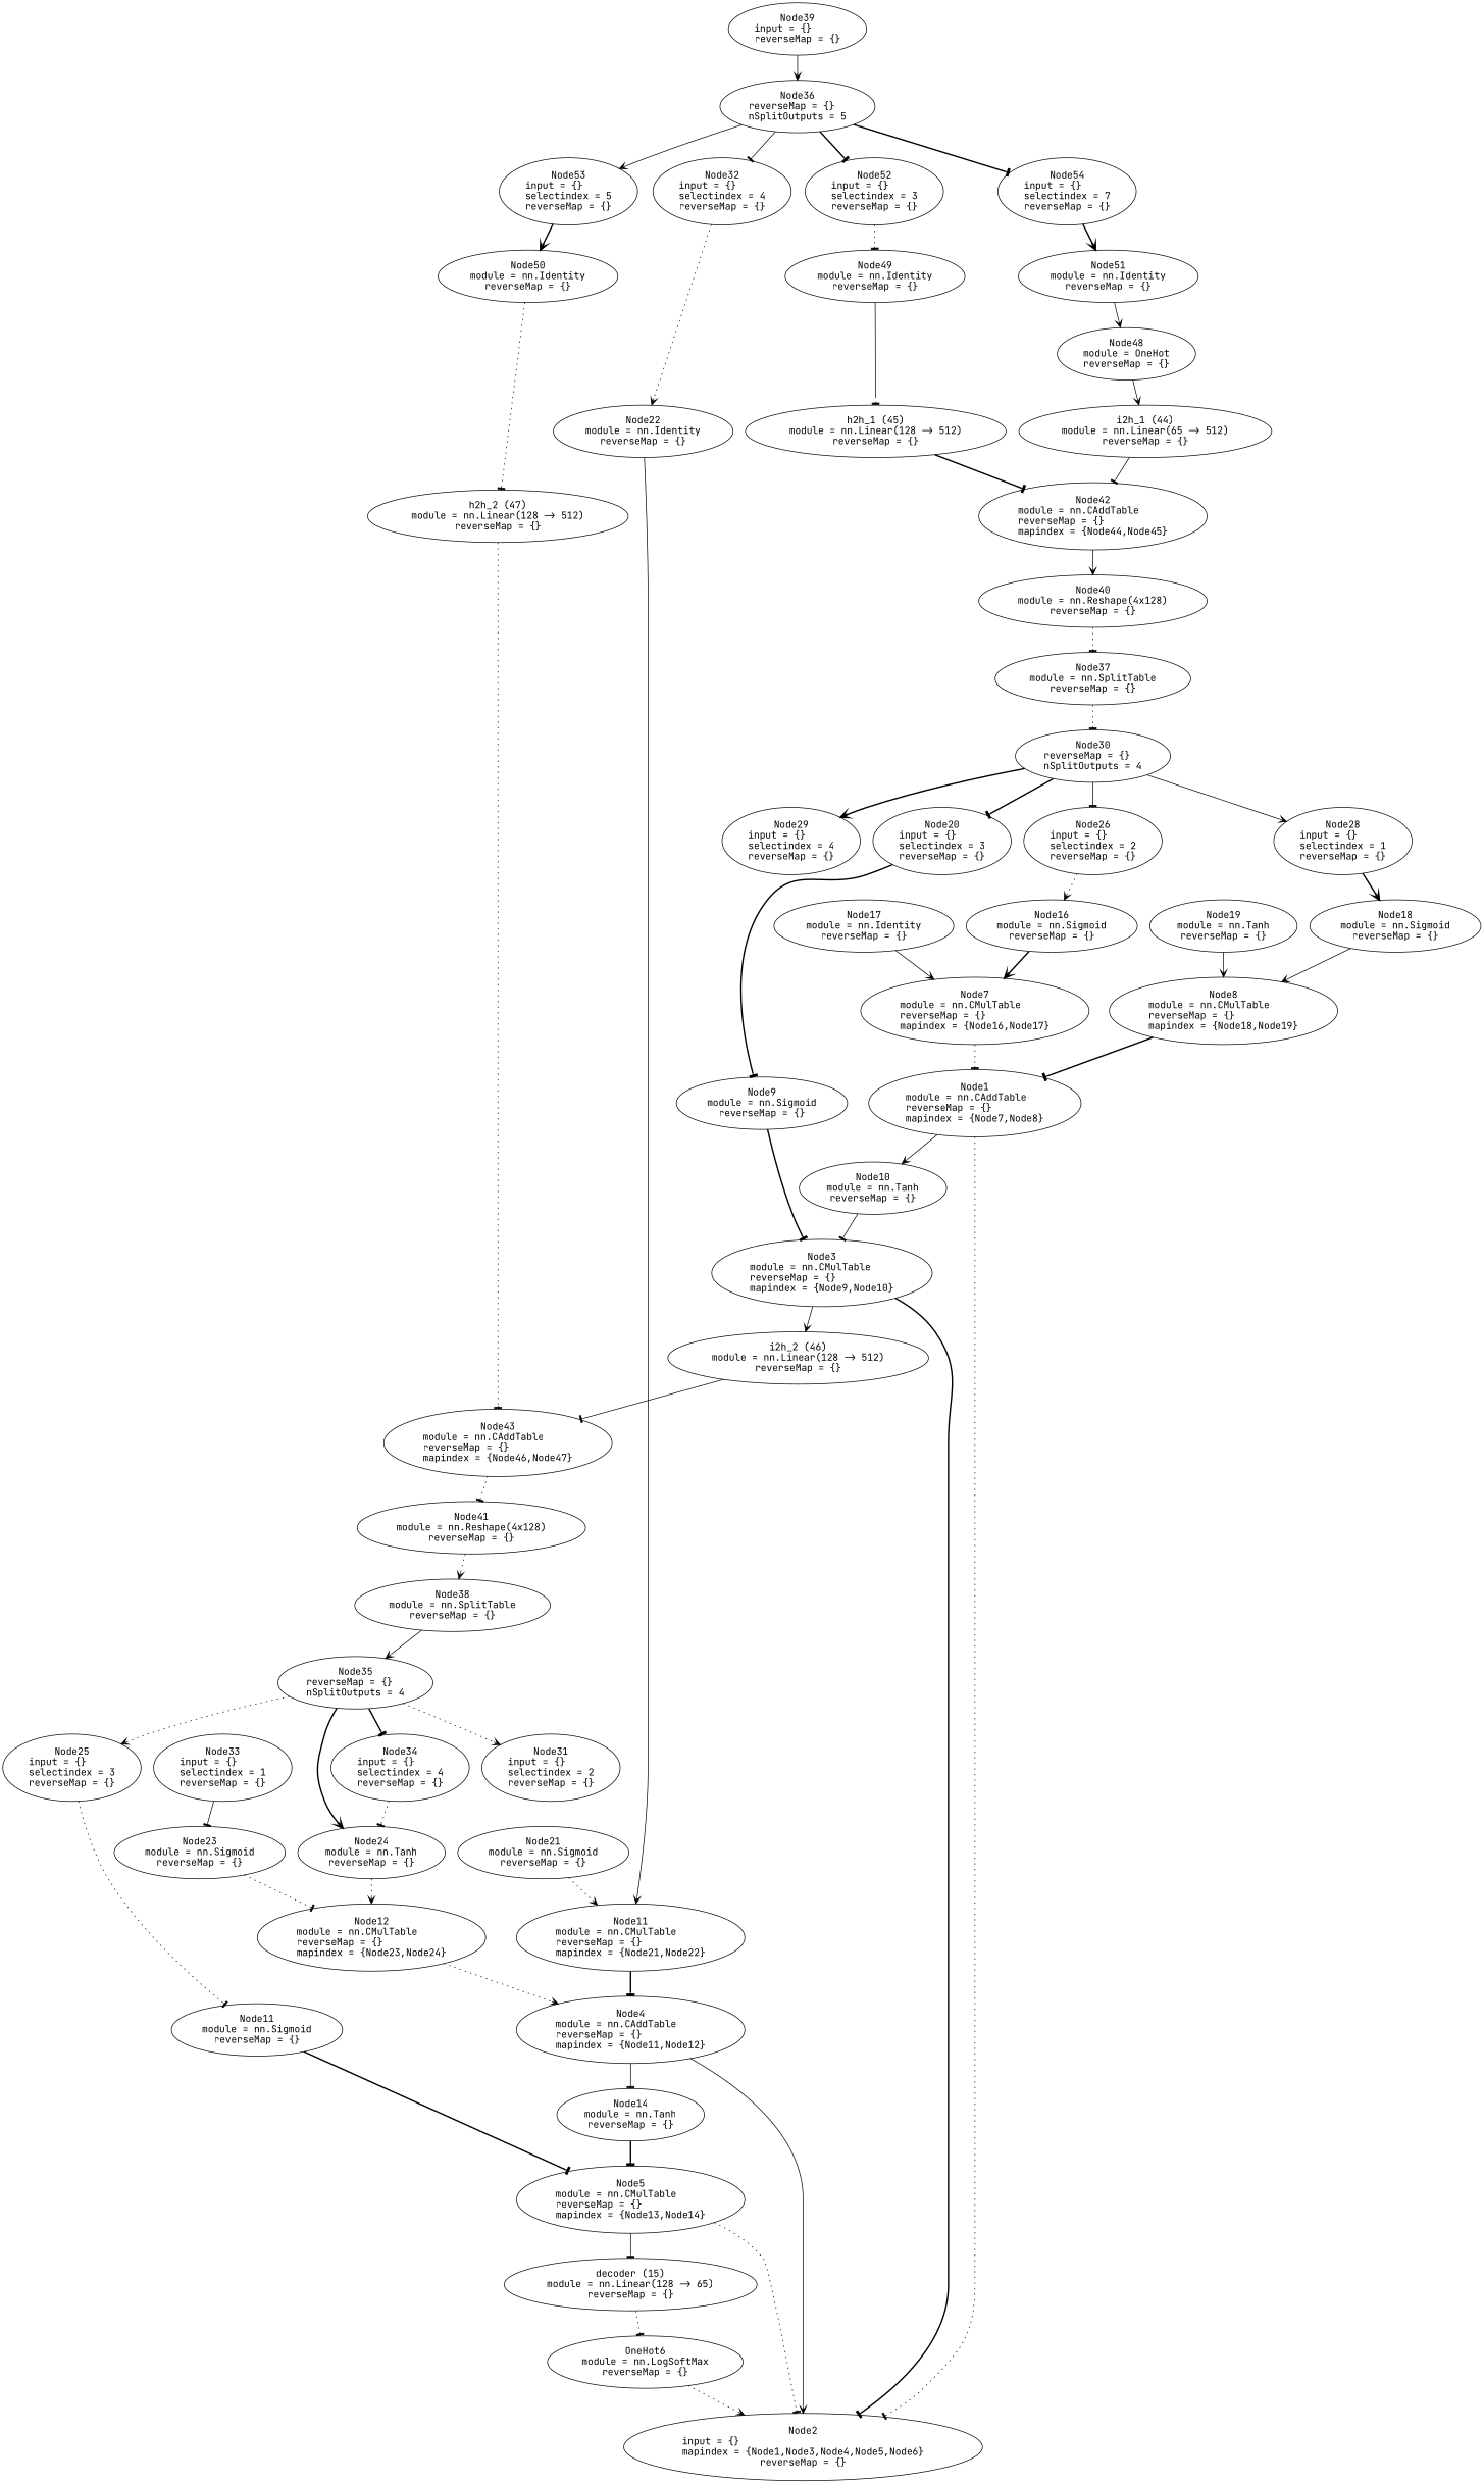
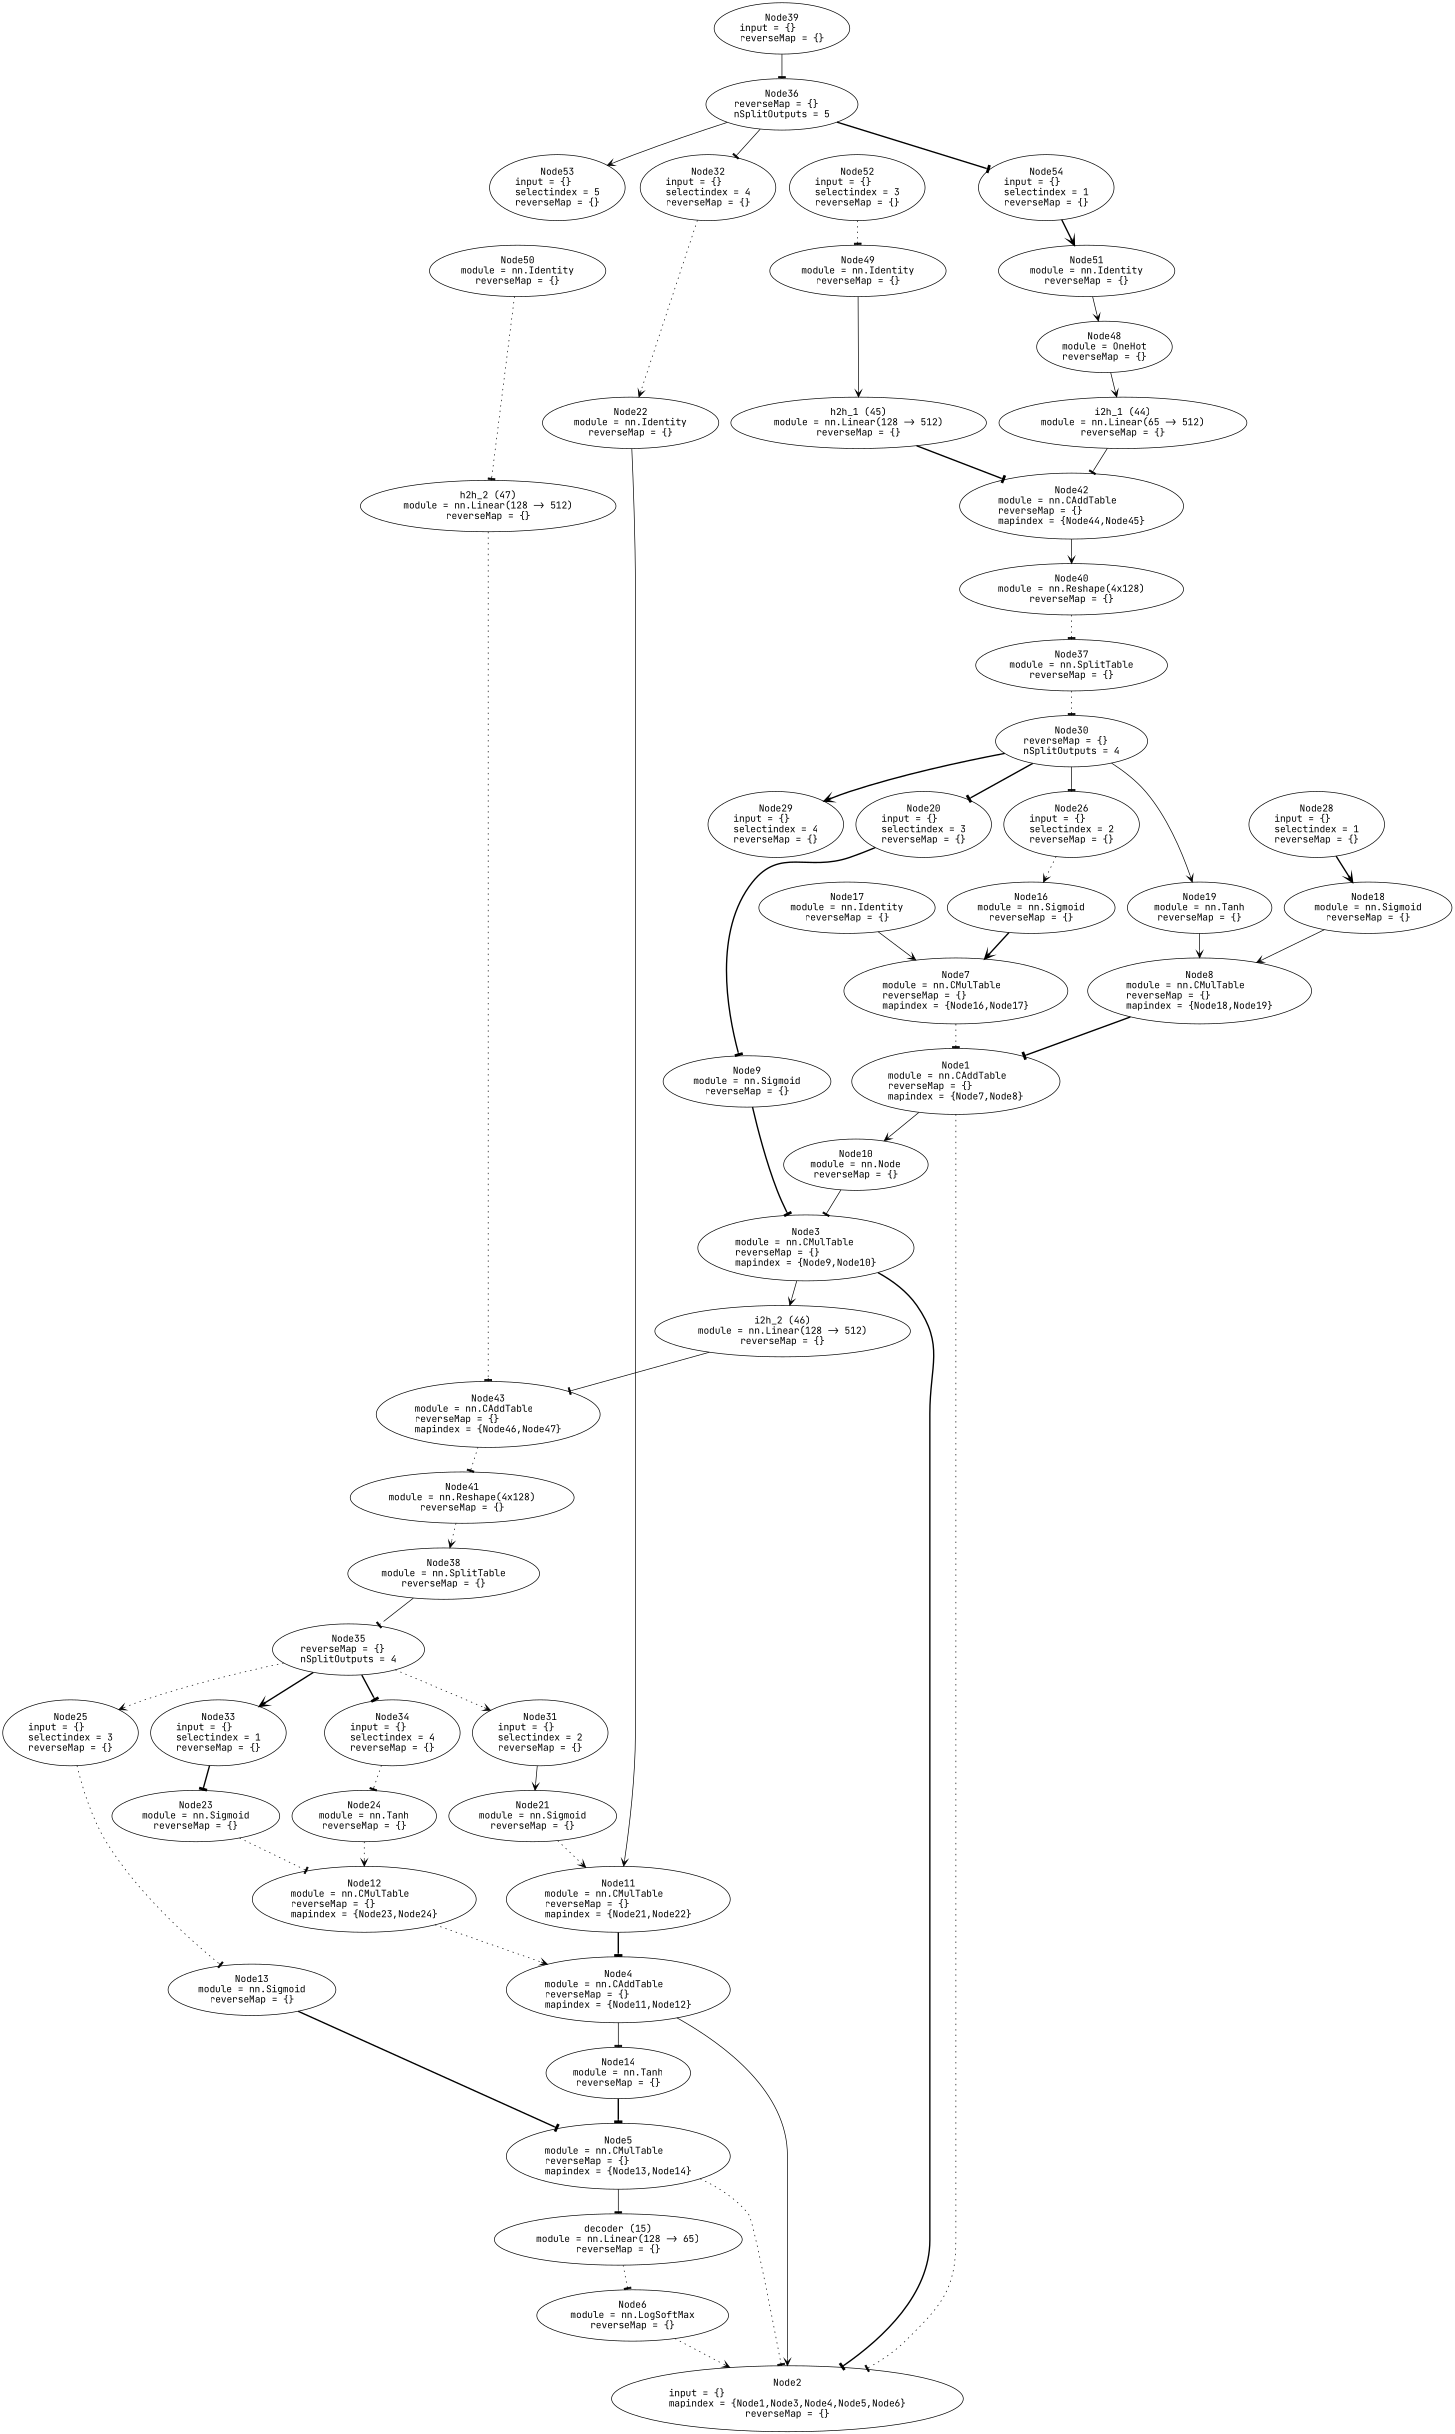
  digraph {
    fontname="JetBrains Mono"
    node [fontname="JetBrains Mono" shape=oval]
    edge [arrowhead=tee fontname="JetBrains Mono" style=solid]
    n1 [height=1.2571 label="Node1\nmodule = nn.CAddTable\lreverseMap = {}\lmapindex = {Node7,Node8}" width=3.4902]
    n2 [height=1.2571 label="Node2\ninput = {}\lmapindex = {Node1,Node3,Node4,Node5,Node6}\lreverseMap = {}" width=5.8958]
-   n3 [height=0.98209 label="Node10\nmodule = nn.Tanh\lreverseMap = {}" width=2.3212]
+   n3 [height=0.98209 label="Node10\nmodule = nn.Node\lreverseMap = {}" width=2.3212]
    n4 [height=1.2571 label="Node3\nmodule = nn.CMulTable\lreverseMap = {}\lmapindex = {Node9,Node10}" width=3.6277]
    n5 [height=0.98209 label="i2h_2 (46)\nmodule = nn.Linear(128 -> 512)\lreverseMap = {}" width=3.8852]
    n6 [height=1.2571 label="Node43\nmodule = nn.CAddTable\lreverseMap = {}\lmapindex = {Node46,Node47}" width=3.7652]
    n7 [height=0.98209 label="Node41\nmodule = nn.Reshape(4x128)\lreverseMap = {}" width=3.5776]
    n8 [height=1.2571 label="Node4\nmodule = nn.CAddTable\lreverseMap = {}\lmapindex = {Node11,Node12}" width=3.7551]
    n9 [height=0.98209 label="Node14\nmodule = nn.Tanh\lreverseMap = {}" width=2.3212]
    n10 [height=1.2571 label="Node5\nmodule = nn.CMulTable\lreverseMap = {}\lmapindex = {Node13,Node14}" width=3.7652]
    n11 [height=0.98209 label="decoder (15)\nmodule = nn.Linear(128 -> 65)\lreverseMap = {}" width=3.7477]
-   n12 [height=0.98209 label="OneHot6\nmodule = nn.LogSoftMax\lreverseMap = {}" width=3.1808]
+   n12 [height=0.98209 label="Node6\nmodule = nn.LogSoftMax\lreverseMap = {}" width=3.1808]
    n13 [height=1.2571 label="Node7\nmodule = nn.CMulTable\lreverseMap = {}\lmapindex = {Node16,Node17}" width=3.7652]
    n14 [height=1.2571 label="Node8\nmodule = nn.CMulTable\lreverseMap = {}\lmapindex = {Node18,Node19}" width=3.7652]
    n15 [height=0.98209 label="Node9\nmodule = nn.Sigmoid\lreverseMap = {}" width=2.7075]
    n16 [height=1.2571 label="Node11\nmodule = nn.CMulTable\lreverseMap = {}\lmapindex = {Node21,Node22}" width=3.7652]
    n17 [height=1.2571 label="Node12\nmodule = nn.CMulTable\lreverseMap = {}\lmapindex = {Node23,Node24}" width=3.7652]
-   n18 [height=0.98209 label="Node11\nmodule = nn.Sigmoid\lreverseMap = {}" width=2.7075]
+   n18 [height=0.98209 label="Node13\nmodule = nn.Sigmoid\lreverseMap = {}" width=2.7075]
    n19 [height=0.98209 label="Node16\nmodule = nn.Sigmoid\lreverseMap = {}" width=2.7075]
    n20 [height=0.98209 label="Node17\nmodule = nn.Identity\lreverseMap = {}" width=2.6307]
    n21 [height=0.98209 label="Node18\nmodule = nn.Sigmoid\lreverseMap = {}" width=2.7075]
    n22 [height=0.98209 label="Node19\nmodule = nn.Tanh\lreverseMap = {}" width=2.3212]
    n23 [height=1.2571 label="Node20\ninput = {}\lselectindex = 3\lreverseMap = {}" width=2.1687]
    n24 [height=0.98209 label="Node21\nmodule = nn.Sigmoid\lreverseMap = {}" width=2.7075]
    n25 [height=0.98209 label="Node22\nmodule = nn.Identity\lreverseMap = {}" width=2.6307]
    n26 [height=0.98209 label="Node23\nmodule = nn.Sigmoid\lreverseMap = {}" width=2.7075]
    n27 [height=0.98209 label="Node24\nmodule = nn.Tanh\lreverseMap = {}" width=2.3212]
    n28 [height=1.2571 label="Node25\ninput = {}\lselectindex = 3\lreverseMap = {}" width=2.1687]
    n29 [height=1.2571 label="Node26\ninput = {}\lselectindex = 2\lreverseMap = {}" width=2.1687]
    n30 [height=1.2571 label="Node28\ninput = {}\lselectindex = 1\lreverseMap = {}" width=2.1687]
    n31 [height=1.2571 label="Node29\ninput = {}\lselectindex = 4\lreverseMap = {}" width=2.1687]
    n32 [height=0.98209 label="Node30\nreverseMap = {}\lnSplitOutputs = 4" width=2.2723]
    n33 [height=1.2571 label="Node31\ninput = {}\lselectindex = 2\lreverseMap = {}" width=2.1687]
    n34 [height=1.2571 label="Node32\ninput = {}\lselectindex = 4\lreverseMap = {}" width=2.1687]
    n35 [height=1.2571 label="Node33\ninput = {}\lselectindex = 1\lreverseMap = {}" width=2.1687]
    n36 [height=1.2571 label="Node34\ninput = {}\lselectindex = 4\lreverseMap = {}" width=2.1687]
    n37 [height=0.98209 label="Node35\nreverseMap = {}\lnSplitOutputs = 4" width=2.2723]
    n38 [height=0.98209 label="Node36\nreverseMap = {}\lnSplitOutputs = 5" width=2.2723]
    n39 [height=1.2571 label="Node52\ninput = {}\lselectindex = 3\lreverseMap = {}" width=2.1687]
    n40 [height=1.2571 label="Node53\ninput = {}\lselectindex = 5\lreverseMap = {}" width=2.1687]
-   n41 [height=1.2571 label="Node54\ninput = {}\lselectindex = 7\lreverseMap = {}" width=2.1687]
+   n41 [height=1.2571 label="Node54\ninput = {}\lselectindex = 1\lreverseMap = {}" width=2.1687]
    n42 [height=0.98209 label="Node49\nmodule = nn.Identity\lreverseMap = {}" width=2.6307]
    n43 [height=0.98209 label="Node50\nmodule = nn.Identity\lreverseMap = {}" width=2.6307]
    n44 [height=0.98209 label="Node51\nmodule = nn.Identity\lreverseMap = {}" width=2.6307]
    n45 [height=0.98209 label="h2h_1 (45)\nmodule = nn.Linear(128 -> 512)\lreverseMap = {}" width=3.8852]
    n46 [height=0.98209 label="h2h_2 (47)\nmodule = nn.Linear(128 -> 512)\lreverseMap = {}" width=3.8852]
    n47 [height=0.98209 label="Node48\nmodule = OneHot\lreverseMap = {}" width=2.3023]
    n48 [height=0.98209 label="Node37\nmodule = nn.SplitTable\lreverseMap = {}" width=2.9018]
    n49 [height=0.98209 label="Node38\nmodule = nn.SplitTable\lreverseMap = {}" width=2.9018]
    n50 [height=0.98209 label="Node39\ninput = {}\lreverseMap = {}" width=2.1687]
    n51 [height=0.98209 label="Node40\nmodule = nn.Reshape(4x128)\lreverseMap = {}" width=3.5776]
    n52 [height=1.2571 label="Node42\nmodule = nn.CAddTable\lreverseMap = {}\lmapindex = {Node44,Node45}" width=3.7652]
    n53 [height=0.98209 label="i2h_1 (44)\nmodule = nn.Linear(65 -> 512)\lreverseMap = {}" width=3.7477]
    n1 -> n2 [style=dotted]
    n1 -> n3 [arrowhead=vee]
    n3 -> n4
    n4 -> n2 [style=bold]
    n4 -> n5 [arrowhead=vee]
    n5 -> n6
    n6 -> n7 [style=dotted]
    n7 -> n49 [arrowhead=vee style=dotted]
    n8 -> n2 [arrowhead=vee]
    n8 -> n9
    n9 -> n10 [style=bold]
    n10 -> n2 [style=dotted]
    n10 -> n11
    n11 -> n12 [style=dotted]
    n12 -> n2 [arrowhead=vee style=dotted]
    n13 -> n1 [style=dotted]
    n14 -> n1 [style=bold]
    n15 -> n4 [style=bold]
    n16 -> n8 [style=bold]
    n17 -> n8 [arrowhead=vee style=dotted]
    n18 -> n10 [style=bold]
    n19 -> n13 [arrowhead=vee style=bold]
    n20 -> n13 [arrowhead=vee]
    n21 -> n14 [arrowhead=vee]
    n22 -> n14 [arrowhead=vee]
    n23 -> n15 [style=bold]
    n24 -> n16 [arrowhead=vee style=dotted]
    n25 -> n16 [arrowhead=vee]
    n26 -> n17 [style=dotted]
    n27 -> n17 [arrowhead=vee style=dotted]
    n28 -> n18 [style=dotted]
    n29 -> n19 [arrowhead=vee style=dotted]
    n30 -> n21 [arrowhead=vee style=bold]
    n32 -> n23 [style=bold]
    n32 -> n29
-   n32 -> n30 [arrowhead=vee]
+   n32 -> n22 [arrowhead=vee]
    n32 -> n31 [arrowhead=vee style=bold]
+   n33 -> n24 [arrowhead=vee]
    n34 -> n25 [arrowhead=vee style=dotted]
-   n35 -> n26
+   n35 -> n26 [style=bold]
    n36 -> n27 [style=dotted]
    n37 -> n28 [arrowhead=vee style=dotted]
    n37 -> n33 [arrowhead=vee style=dotted]
-   n37 -> n27 [arrowhead=vee style=bold]
+   n37 -> n35 [arrowhead=vee style=bold]
    n37 -> n36 [style=bold]
    n38 -> n34
-   n38 -> n39 [style=bold]
    n38 -> n40 [arrowhead=vee]
    n38 -> n41 [style=bold]
    n39 -> n42 [style=dotted]
-   n40 -> n43 [arrowhead=vee style=bold]
    n41 -> n44 [arrowhead=vee style=bold]
-   n42 -> n45
+   n42 -> n45 [arrowhead=vee]
    n43 -> n46 [style=dotted]
    n44 -> n47 [arrowhead=vee]
    n45 -> n52 [style=bold]
    n46 -> n6 [style=dotted]
    n47 -> n53 [arrowhead=vee]
    n48 -> n32 [style=dotted]
-   n49 -> n37 [arrowhead=vee]
-   n50 -> n38 [arrowhead=vee]
+   n49 -> n37
+   n50 -> n38
    n51 -> n48 [style=dotted]
    n52 -> n51 [arrowhead=vee]
    n53 -> n52
  }
